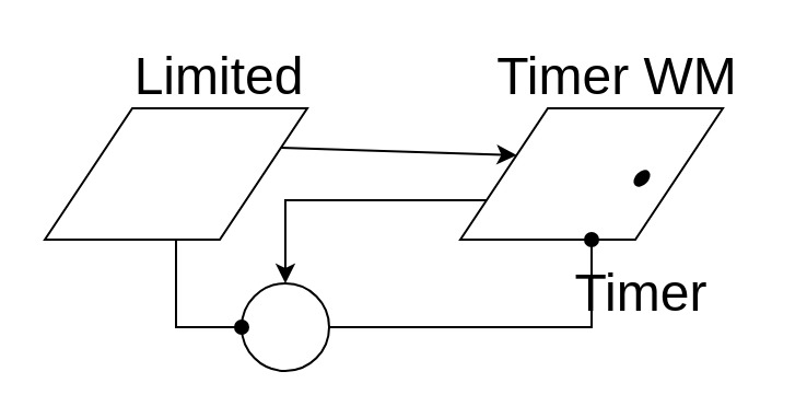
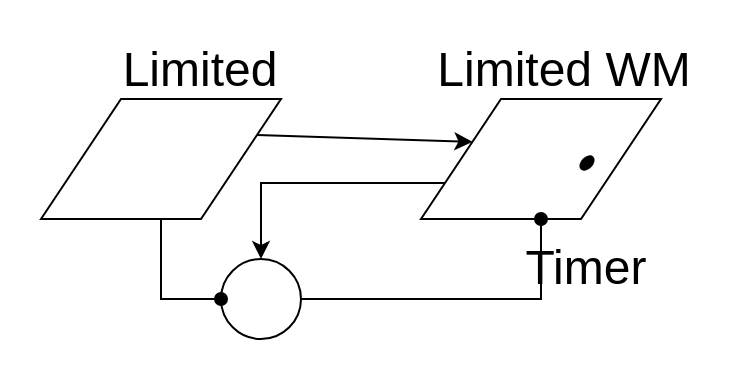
  <mxCell id="0" />
  <mxCell id="1" parent="0" />
  <mxCell id="2" value="" style="shape=parallelogram;perimeter=parallelogramPerimeter;whiteSpace=wrap;html=1;fixedSize=1;size=40;" vertex="1" parent="1"><mxGeometry x="20" y="49" width="120" height="60" as="geometry" /></mxCell>
  <mxCell id="3" value="Limited" style="text;html=1;strokeColor=none;fillColor=none;align=center;verticalAlign=middle;whiteSpace=wrap;rounded=0;fontSize=24;" vertex="1" parent="1"><mxGeometry x="70" y="20" width="60" height="30" as="geometry" /></mxCell>
  <mxCell id="4" style="edgeStyle=orthogonalEdgeStyle;rounded=0;orthogonalLoop=1;jettySize=auto;html=1;exitX=0;exitY=0.75;exitDx=0;exitDy=0;entryX=0.5;entryY=0;entryDx=0;entryDy=0;fontSize=24;endArrow=classic;endFill=1;" edge="1" parent="1" source="5" target="8"><mxGeometry relative="1" as="geometry" /></mxCell>
  <mxCell id="5" value="" style="shape=parallelogram;perimeter=parallelogramPerimeter;whiteSpace=wrap;html=1;fixedSize=1;size=40;" vertex="1" parent="1"><mxGeometry x="210" y="49" width="120" height="60" as="geometry" /></mxCell>
- <mxCell id="6" value="Timer WM" style="text;html=1;strokeColor=none;fillColor=none;align=center;verticalAlign=middle;whiteSpace=wrap;rounded=0;fontSize=24;" vertex="1" parent="1"><mxGeometry x="217" y="20" width="130" height="30" as="geometry" /></mxCell>
+ <mxCell id="6" value="Limited WM" style="text;html=1;strokeColor=none;fillColor=none;align=center;verticalAlign=middle;whiteSpace=wrap;rounded=0;fontSize=24;" vertex="1" parent="1"><mxGeometry x="217" y="20" width="130" height="30" as="geometry" /></mxCell>
  <mxCell id="7" style="edgeStyle=orthogonalEdgeStyle;rounded=0;orthogonalLoop=1;jettySize=auto;html=1;exitX=1;exitY=0.5;exitDx=0;exitDy=0;entryX=0.5;entryY=1;entryDx=0;entryDy=0;fontSize=24;endArrow=oval;endFill=1;" edge="1" parent="1" source="8" target="5"><mxGeometry relative="1" as="geometry" /></mxCell>
  <mxCell id="8" value="" style="ellipse;whiteSpace=wrap;html=1;aspect=fixed;fontSize=24;" vertex="1" parent="1"><mxGeometry x="110" y="129" width="40" height="40" as="geometry" /></mxCell>
  <mxCell id="9" value="Timer" style="text;html=1;strokeColor=none;fillColor=none;align=center;verticalAlign=middle;whiteSpace=wrap;rounded=0;fontSize=24;" vertex="1" parent="1"><mxGeometry x="263" y="119" width="60" height="30" as="geometry" /></mxCell>
  <mxCell id="10" style="edgeStyle=orthogonalEdgeStyle;rounded=0;orthogonalLoop=1;jettySize=auto;html=1;exitX=0.5;exitY=1;exitDx=0;exitDy=0;entryX=0;entryY=0.5;entryDx=0;entryDy=0;fontSize=24;endArrow=oval;endFill=1;" edge="1" parent="1" source="2" target="8"><mxGeometry relative="1" as="geometry" /></mxCell>
  <mxCell id="11" value="" style="endArrow=classic;html=1;rounded=0;fontSize=24;exitX=1;exitY=0.25;exitDx=0;exitDy=0;entryX=0;entryY=0.25;entryDx=0;entryDy=0;endFill=1;" edge="1" parent="1" source="2" target="5"><mxGeometry width="50" height="50" relative="1" as="geometry"><mxPoint x="161" y="61" as="sourcePoint" /><mxPoint x="230" y="67" as="targetPoint" /></mxGeometry></mxCell>
  <mxCell id="12" value="" style="ellipse;whiteSpace=wrap;html=1;fontSize=24;fillColor=#000000;rotation=-45;aspect=fixed;" vertex="1" parent="1"><mxGeometry x="289" y="78.56" width="8" height="4.89" as="geometry" /></mxCell>
